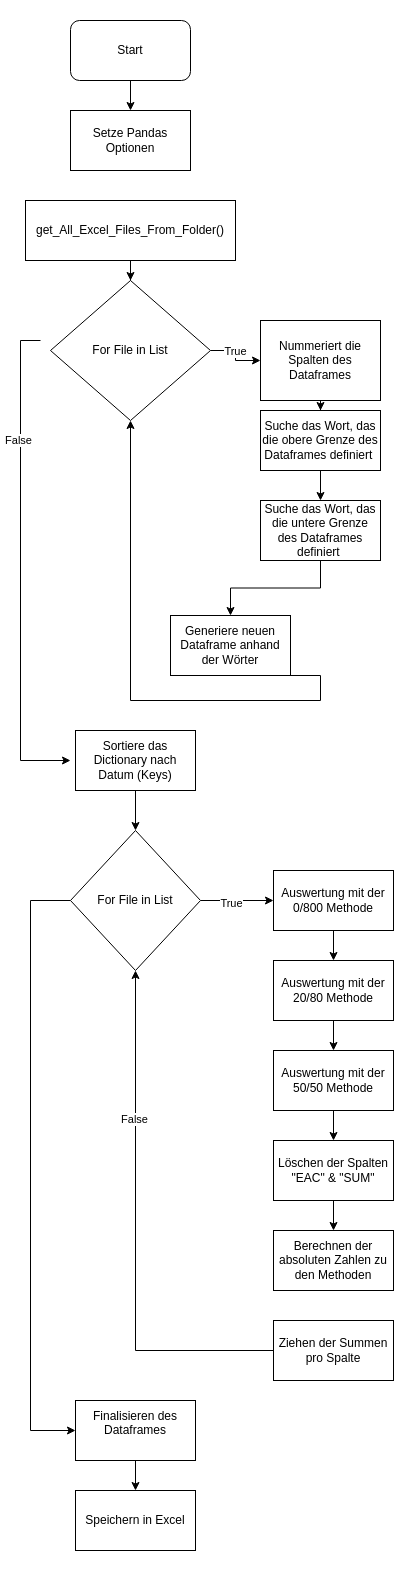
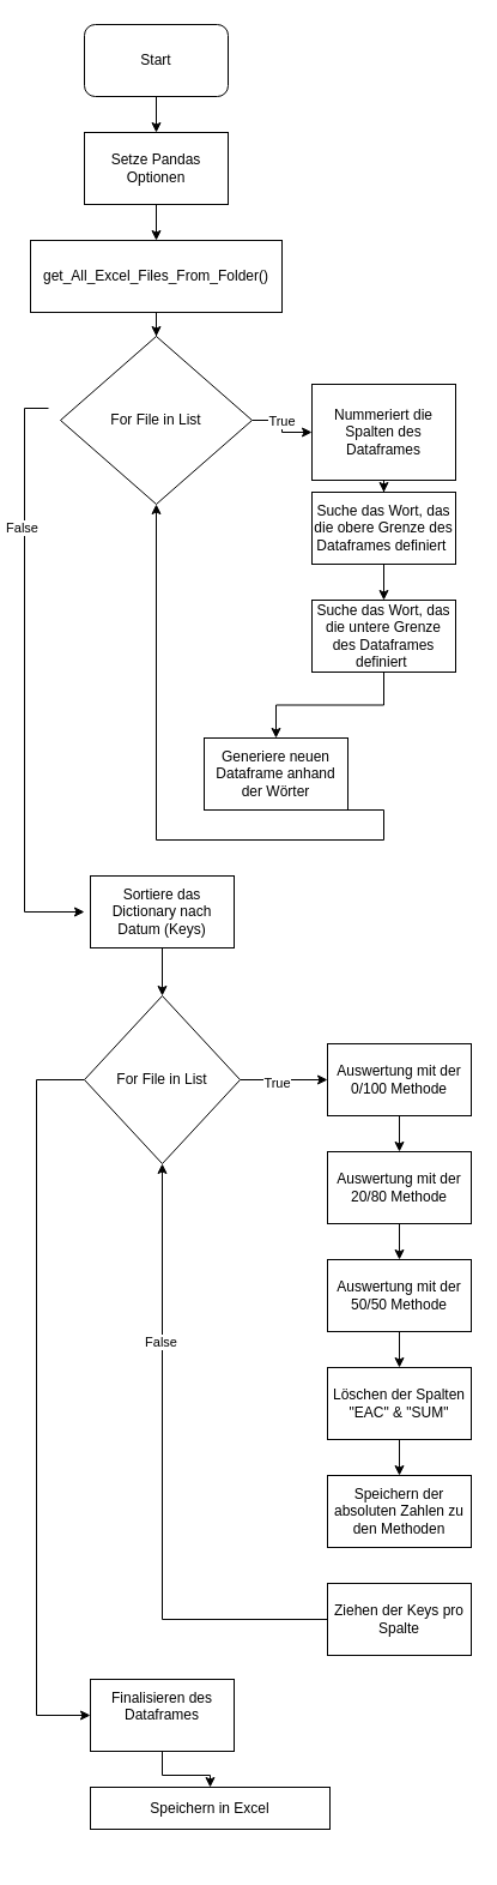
  <mxCell id="0" />
  <mxCell id="1" parent="0" />
  <mxCell id="2" value="Start" style="rounded=1;whiteSpace=wrap;html=1;" parent="1" vertex="1"><mxGeometry x="70" y="20" width="120" height="60" as="geometry" /></mxCell>
  <mxCell id="3" value="" style="endArrow=classic;html=1;rounded=0;exitX=0.5;exitY=1;exitDx=0;exitDy=0;entryX=0.5;entryY=0;entryDx=0;entryDy=0;" parent="1" source="2" edge="1" target="5"><mxGeometry width="50" height="50" relative="1" as="geometry"><mxPoint x="370" y="410" as="sourcePoint" /><mxPoint x="130" y="160" as="targetPoint" /></mxGeometry></mxCell>
+ <mxCell id="4" style="edgeStyle=orthogonalEdgeStyle;rounded=0;orthogonalLoop=1;jettySize=auto;html=1;exitX=0.5;exitY=1;exitDx=0;exitDy=0;entryX=0.5;entryY=0;entryDx=0;entryDy=0;" parent="1" source="5" target="7" edge="1"><mxGeometry relative="1" as="geometry" /></mxCell>
  <mxCell id="5" value="Setze Pandas Optionen" style="rounded=0;whiteSpace=wrap;html=1;" parent="1" vertex="1"><mxGeometry x="70" y="110" width="120" height="60" as="geometry" /></mxCell>
  <mxCell id="6" style="edgeStyle=orthogonalEdgeStyle;rounded=0;orthogonalLoop=1;jettySize=auto;html=1;exitX=0.5;exitY=1;exitDx=0;exitDy=0;" parent="1" source="7" target="12" edge="1"><mxGeometry relative="1" as="geometry" /></mxCell>
  <mxCell id="7" value="get_All_Excel_Files_From_Folder()" style="rounded=0;whiteSpace=wrap;html=1;" parent="1" vertex="1"><mxGeometry x="25" y="200" width="210" height="60" as="geometry" /></mxCell>
  <mxCell id="8" style="edgeStyle=orthogonalEdgeStyle;rounded=0;orthogonalLoop=1;jettySize=auto;html=1;exitX=1;exitY=0.5;exitDx=0;exitDy=0;entryX=0;entryY=0.5;entryDx=0;entryDy=0;" parent="1" source="12" target="14" edge="1"><mxGeometry relative="1" as="geometry" /></mxCell>
  <mxCell id="9" value="True" style="edgeLabel;html=1;align=center;verticalAlign=middle;resizable=0;points=[];" parent="8" vertex="1" connectable="0"><mxGeometry x="-0.2" relative="1" as="geometry"><mxPoint as="offset" /></mxGeometry></mxCell>
  <mxCell id="10" style="edgeStyle=orthogonalEdgeStyle;rounded=0;orthogonalLoop=1;jettySize=auto;html=1;exitX=0;exitY=0.5;exitDx=0;exitDy=0;" parent="1" edge="1"><mxGeometry relative="1" as="geometry"><mxPoint x="70" y="760" as="targetPoint" /><Array as="points"><mxPoint x="20" y="340" /><mxPoint x="20" y="760" /><mxPoint x="65" y="760" /></Array><mxPoint x="40" y="340" as="sourcePoint" /></mxGeometry></mxCell>
  <mxCell id="11" value="False" style="edgeLabel;html=1;align=center;verticalAlign=middle;resizable=0;points=[];" parent="10" vertex="1" connectable="0"><mxGeometry x="-0.516" y="-3" relative="1" as="geometry"><mxPoint as="offset" /></mxGeometry></mxCell>
  <mxCell id="12" value="For File in List" style="rhombus;whiteSpace=wrap;html=1;" parent="1" vertex="1"><mxGeometry x="50" y="280" width="160" height="140" as="geometry" /></mxCell>
  <mxCell id="13" style="edgeStyle=orthogonalEdgeStyle;rounded=0;orthogonalLoop=1;jettySize=auto;html=1;entryX=0.5;entryY=0;entryDx=0;entryDy=0;" parent="1" source="14" target="16" edge="1"><mxGeometry relative="1" as="geometry" /></mxCell>
  <mxCell id="14" value="Nummeriert die Spalten des Dataframes" style="rounded=0;whiteSpace=wrap;html=1;" parent="1" vertex="1"><mxGeometry x="260" y="320" width="120" height="80" as="geometry" /></mxCell>
  <mxCell id="15" style="edgeStyle=orthogonalEdgeStyle;rounded=0;orthogonalLoop=1;jettySize=auto;html=1;entryX=0.5;entryY=0;entryDx=0;entryDy=0;" parent="1" source="16" target="18" edge="1"><mxGeometry relative="1" as="geometry" /></mxCell>
  <mxCell id="16" value="Suche das Wort, das die obere Grenze des Dataframes definiert&amp;nbsp;" style="rounded=0;whiteSpace=wrap;html=1;" parent="1" vertex="1"><mxGeometry x="260" y="410" width="120" height="60" as="geometry" /></mxCell>
  <mxCell id="17" style="edgeStyle=orthogonalEdgeStyle;rounded=0;orthogonalLoop=1;jettySize=auto;html=1;entryX=0.5;entryY=0;entryDx=0;entryDy=0;" parent="1" source="18" target="20" edge="1"><mxGeometry relative="1" as="geometry" /></mxCell>
  <mxCell id="18" value="Suche das Wort, das die untere Grenze des Dataframes definiert&amp;nbsp;" style="rounded=0;whiteSpace=wrap;html=1;" parent="1" vertex="1"><mxGeometry x="260" y="500" width="120" height="60" as="geometry" /></mxCell>
  <mxCell id="19" style="edgeStyle=orthogonalEdgeStyle;rounded=0;orthogonalLoop=1;jettySize=auto;html=1;entryX=0.5;entryY=1;entryDx=0;entryDy=0;exitX=0.5;exitY=1;exitDx=0;exitDy=0;" parent="1" source="20" target="12" edge="1"><mxGeometry relative="1" as="geometry"><Array as="points"><mxPoint x="320" y="700" /><mxPoint x="130" y="700" /></Array><mxPoint x="320.034" y="660" as="sourcePoint" /><mxPoint x="130" y="430" as="targetPoint" /></mxGeometry></mxCell>
  <mxCell id="20" value="Generiere neuen Dataframe anhand der Wörter" style="rounded=0;whiteSpace=wrap;html=1;" parent="1" vertex="1"><mxGeometry x="170" y="615" width="120" height="60" as="geometry" /></mxCell>
  <mxCell id="21" style="edgeStyle=orthogonalEdgeStyle;rounded=0;orthogonalLoop=1;jettySize=auto;html=1;entryX=0.5;entryY=0;entryDx=0;entryDy=0;" parent="1" source="22" target="26" edge="1"><mxGeometry relative="1" as="geometry" /></mxCell>
  <mxCell id="22" value="Sortiere das Dictionary nach Datum (Keys)" style="rounded=0;whiteSpace=wrap;html=1;" parent="1" vertex="1"><mxGeometry x="75" y="730" width="120" height="60" as="geometry" /></mxCell>
  <mxCell id="23" style="edgeStyle=orthogonalEdgeStyle;rounded=0;orthogonalLoop=1;jettySize=auto;html=1;entryX=0;entryY=0.5;entryDx=0;entryDy=0;" parent="1" source="26" target="28" edge="1"><mxGeometry relative="1" as="geometry"><mxPoint x="270" y="1260" as="targetPoint" /></mxGeometry></mxCell>
  <mxCell id="24" value="True" style="edgeLabel;html=1;align=center;verticalAlign=middle;resizable=0;points=[];" parent="23" vertex="1" connectable="0"><mxGeometry x="-0.176" y="-2" relative="1" as="geometry"><mxPoint as="offset" /></mxGeometry></mxCell>
  <mxCell id="25" style="edgeStyle=orthogonalEdgeStyle;rounded=0;orthogonalLoop=1;jettySize=auto;html=1;entryX=0;entryY=0.5;entryDx=0;entryDy=0;" parent="1" source="26" target="40" edge="1"><mxGeometry relative="1" as="geometry"><mxPoint x="20" y="2000" as="targetPoint" /><Array as="points"><mxPoint x="30" y="900" /><mxPoint x="30" y="1430" /></Array></mxGeometry></mxCell>
  <mxCell id="26" value="For File in List" style="rhombus;whiteSpace=wrap;html=1;" parent="1" vertex="1"><mxGeometry x="70" y="830" width="130" height="140" as="geometry" /></mxCell>
  <mxCell id="27" style="edgeStyle=orthogonalEdgeStyle;rounded=0;orthogonalLoop=1;jettySize=auto;html=1;entryX=0.5;entryY=0;entryDx=0;entryDy=0;" parent="1" source="28" target="30" edge="1"><mxGeometry relative="1" as="geometry" /></mxCell>
- <mxCell id="28" value="Auswertung mit der 0/800 Methode" style="rounded=0;whiteSpace=wrap;html=1;" parent="1" vertex="1"><mxGeometry x="273" y="870" width="120" height="60" as="geometry" /></mxCell>
+ <mxCell id="28" value="Auswertung mit der 0/100 Methode" style="rounded=0;whiteSpace=wrap;html=1;" parent="1" vertex="1"><mxGeometry x="273" y="870" width="120" height="60" as="geometry" /></mxCell>
  <mxCell id="29" style="edgeStyle=orthogonalEdgeStyle;rounded=0;orthogonalLoop=1;jettySize=auto;html=1;entryX=0.5;entryY=0;entryDx=0;entryDy=0;" parent="1" source="30" target="32" edge="1"><mxGeometry relative="1" as="geometry" /></mxCell>
  <mxCell id="30" value="Auswertung mit der 20/80 Methode" style="rounded=0;whiteSpace=wrap;html=1;" parent="1" vertex="1"><mxGeometry x="273" y="960" width="120" height="60" as="geometry" /></mxCell>
  <mxCell id="31" style="edgeStyle=orthogonalEdgeStyle;rounded=0;orthogonalLoop=1;jettySize=auto;html=1;entryX=0.5;entryY=0;entryDx=0;entryDy=0;" parent="1" source="32" target="34" edge="1"><mxGeometry relative="1" as="geometry" /></mxCell>
  <mxCell id="32" value="Auswertung mit der 50/50 Methode" style="rounded=0;whiteSpace=wrap;html=1;" parent="1" vertex="1"><mxGeometry x="273" y="1050" width="120" height="60" as="geometry" /></mxCell>
  <mxCell id="33" style="edgeStyle=orthogonalEdgeStyle;rounded=0;orthogonalLoop=1;jettySize=auto;html=1;entryX=0.5;entryY=0;entryDx=0;entryDy=0;" parent="1" source="34" target="35" edge="1"><mxGeometry relative="1" as="geometry" /></mxCell>
  <mxCell id="34" value="Löschen der Spalten &quot;EAC&quot; &amp;amp; &quot;SUM&quot;" style="rounded=0;whiteSpace=wrap;html=1;" parent="1" vertex="1"><mxGeometry x="273" y="1140" width="120" height="60" as="geometry" /></mxCell>
- <mxCell id="35" value="Berechnen der absoluten Zahlen zu den Methoden" style="rounded=0;whiteSpace=wrap;html=1;" parent="1" vertex="1"><mxGeometry x="273" y="1230" width="120" height="60" as="geometry" /></mxCell>
+ <mxCell id="35" value="Speichern der absoluten Zahlen zu den Methoden" style="rounded=0;whiteSpace=wrap;html=1;" parent="1" vertex="1"><mxGeometry x="273" y="1230" width="120" height="60" as="geometry" /></mxCell>
  <mxCell id="36" style="edgeStyle=orthogonalEdgeStyle;rounded=0;orthogonalLoop=1;jettySize=auto;html=1;entryX=0.5;entryY=1;entryDx=0;entryDy=0;" parent="1" source="38" target="26" edge="1"><mxGeometry relative="1" as="geometry" /></mxCell>
  <mxCell id="37" value="False" style="edgeLabel;html=1;align=center;verticalAlign=middle;resizable=0;points=[];" parent="36" vertex="1" connectable="0"><mxGeometry x="0.428" y="2" relative="1" as="geometry"><mxPoint as="offset" /></mxGeometry></mxCell>
- <mxCell id="38" value="Ziehen der Summen pro Spalte" style="rounded=0;whiteSpace=wrap;html=1;" parent="1" vertex="1"><mxGeometry x="273" y="1320" width="120" height="60" as="geometry" /></mxCell>
+ <mxCell id="38" value="Ziehen der Keys pro Spalte" style="rounded=0;whiteSpace=wrap;html=1;" parent="1" vertex="1"><mxGeometry x="273" y="1320" width="120" height="60" as="geometry" /></mxCell>
  <mxCell id="39" style="edgeStyle=orthogonalEdgeStyle;rounded=0;orthogonalLoop=1;jettySize=auto;html=1;entryX=0.5;entryY=0;entryDx=0;entryDy=0;" parent="1" source="40" target="41" edge="1"><mxGeometry relative="1" as="geometry" /></mxCell>
  <mxCell id="40" value="Finalisieren des Dataframes&lt;div&gt;&lt;br&gt;&lt;/div&gt;" style="rounded=0;whiteSpace=wrap;html=1;" parent="1" vertex="1"><mxGeometry x="75" y="1400" width="120" height="60" as="geometry" /></mxCell>
- <mxCell id="41" value="Speichern in Excel" style="rounded=0;whiteSpace=wrap;html=1;" parent="1" vertex="1"><mxGeometry x="75" y="1490" width="120" height="60" as="geometry" /></mxCell>
+ <mxCell id="41" value="Speichern in Excel" style="rounded=0;whiteSpace=wrap;html=1;" parent="1" vertex="1"><mxGeometry x="75" y="1490" width="200" height="35" as="geometry" /></mxCell>
